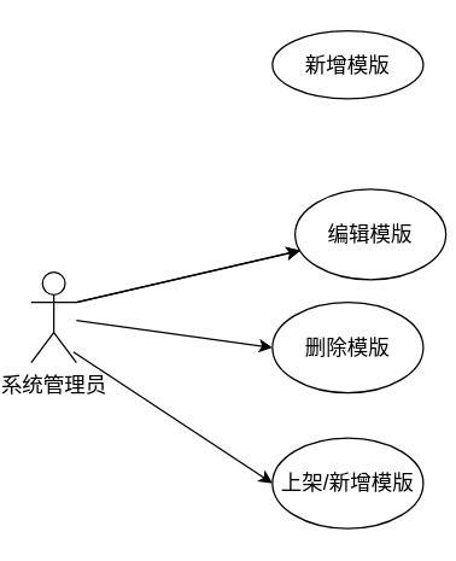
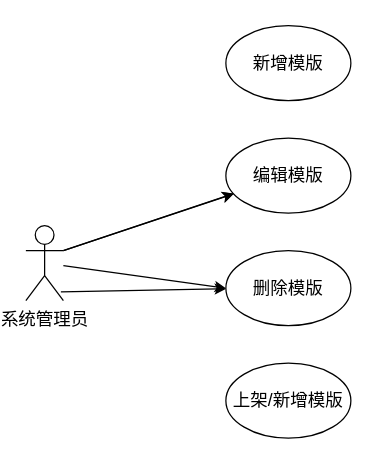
  <mxCell id="0" />
  <mxCell id="1" parent="0" />
  <mxCell id="2" value="系统管理员" style="shape=umlActor;verticalLabelPosition=bottom;verticalAlign=top;html=1;fontSize=14;" parent="1" vertex="1"><mxGeometry x="20" y="180" width="30" height="60" as="geometry" /></mxCell>
- <mxCell id="3" value="新增模版" style="ellipse;whiteSpace=wrap;html=1;fontSize=14;" parent="1" vertex="1"><mxGeometry x="180" y="20" width="100" height="45" as="geometry" /></mxCell>
- <mxCell id="4" value="编辑模版" style="ellipse;whiteSpace=wrap;html=1;fontSize=14;" parent="1" vertex="1"><mxGeometry x="195" y="125" width="100" height="60" as="geometry" /></mxCell>
+ <mxCell id="3" value="新增模版" style="ellipse;whiteSpace=wrap;html=1;fontSize=14;" parent="1" vertex="1"><mxGeometry x="180" y="20" width="100" height="60" as="geometry" /></mxCell>
+ <mxCell id="4" value="编辑模版" style="ellipse;whiteSpace=wrap;html=1;fontSize=14;" parent="1" vertex="1"><mxGeometry x="180" y="110" width="100" height="60" as="geometry" /></mxCell>
  <mxCell id="5" value="删除模版" style="ellipse;whiteSpace=wrap;html=1;fontSize=14;" parent="1" vertex="1"><mxGeometry x="180" y="200" width="100" height="60" as="geometry" /></mxCell>
  <mxCell id="6" value="上架/新增模版" style="ellipse;whiteSpace=wrap;html=1;fontSize=14;" parent="1" vertex="1"><mxGeometry x="180" y="290" width="100" height="60" as="geometry" /></mxCell>
  <mxCell id="7" value="" style="endArrow=classic;html=1;rounded=0;exitX=1;exitY=0.333;exitDx=0;exitDy=0;exitPerimeter=0;fontSize=14;" parent="1" source="2" target="4" edge="1"><mxGeometry width="50" height="50" relative="1" as="geometry"><mxPoint x="260" y="290" as="sourcePoint" /><mxPoint x="310" y="240" as="targetPoint" /></mxGeometry></mxCell>
- <mxCell id="8" value="" style="endArrow=classic;html=1;rounded=0;exitX=0.933;exitY=0.883;exitDx=0;exitDy=0;exitPerimeter=0;entryX=0;entryY=0.5;entryDx=0;entryDy=0;fontSize=14;" parent="1" source="2" target="6" edge="1"><mxGeometry width="50" height="50" relative="1" as="geometry"><mxPoint x="260" y="290" as="sourcePoint" /><mxPoint x="310" y="240" as="targetPoint" /></mxGeometry></mxCell>
+ <mxCell id="8" value="" style="endArrow=classic;html=1;rounded=0;exitX=0.933;exitY=0.883;exitDx=0;exitDy=0;exitPerimeter=0;fontSize=14;" parent="1" source="2" target="5" edge="1"><mxGeometry width="50" height="50" relative="1" as="geometry"><mxPoint x="260" y="290" as="sourcePoint" /><mxPoint x="310" y="240" as="targetPoint" /></mxGeometry></mxCell>
  <mxCell id="9" value="" style="endArrow=classic;html=1;rounded=0;fontSize=14;" parent="1" source="2" edge="1"><mxGeometry width="50" height="50" relative="1" as="geometry"><mxPoint x="260" y="290" as="sourcePoint" /><mxPoint x="180" y="230" as="targetPoint" /></mxGeometry></mxCell>
  <mxCell id="10" value="" style="endArrow=classic;html=1;rounded=0;fontSize=14;" parent="1" target="4" edge="1"><mxGeometry width="50" height="50" relative="1" as="geometry"><mxPoint x="50" y="200" as="sourcePoint" /><mxPoint x="310" y="240" as="targetPoint" /></mxGeometry></mxCell>
